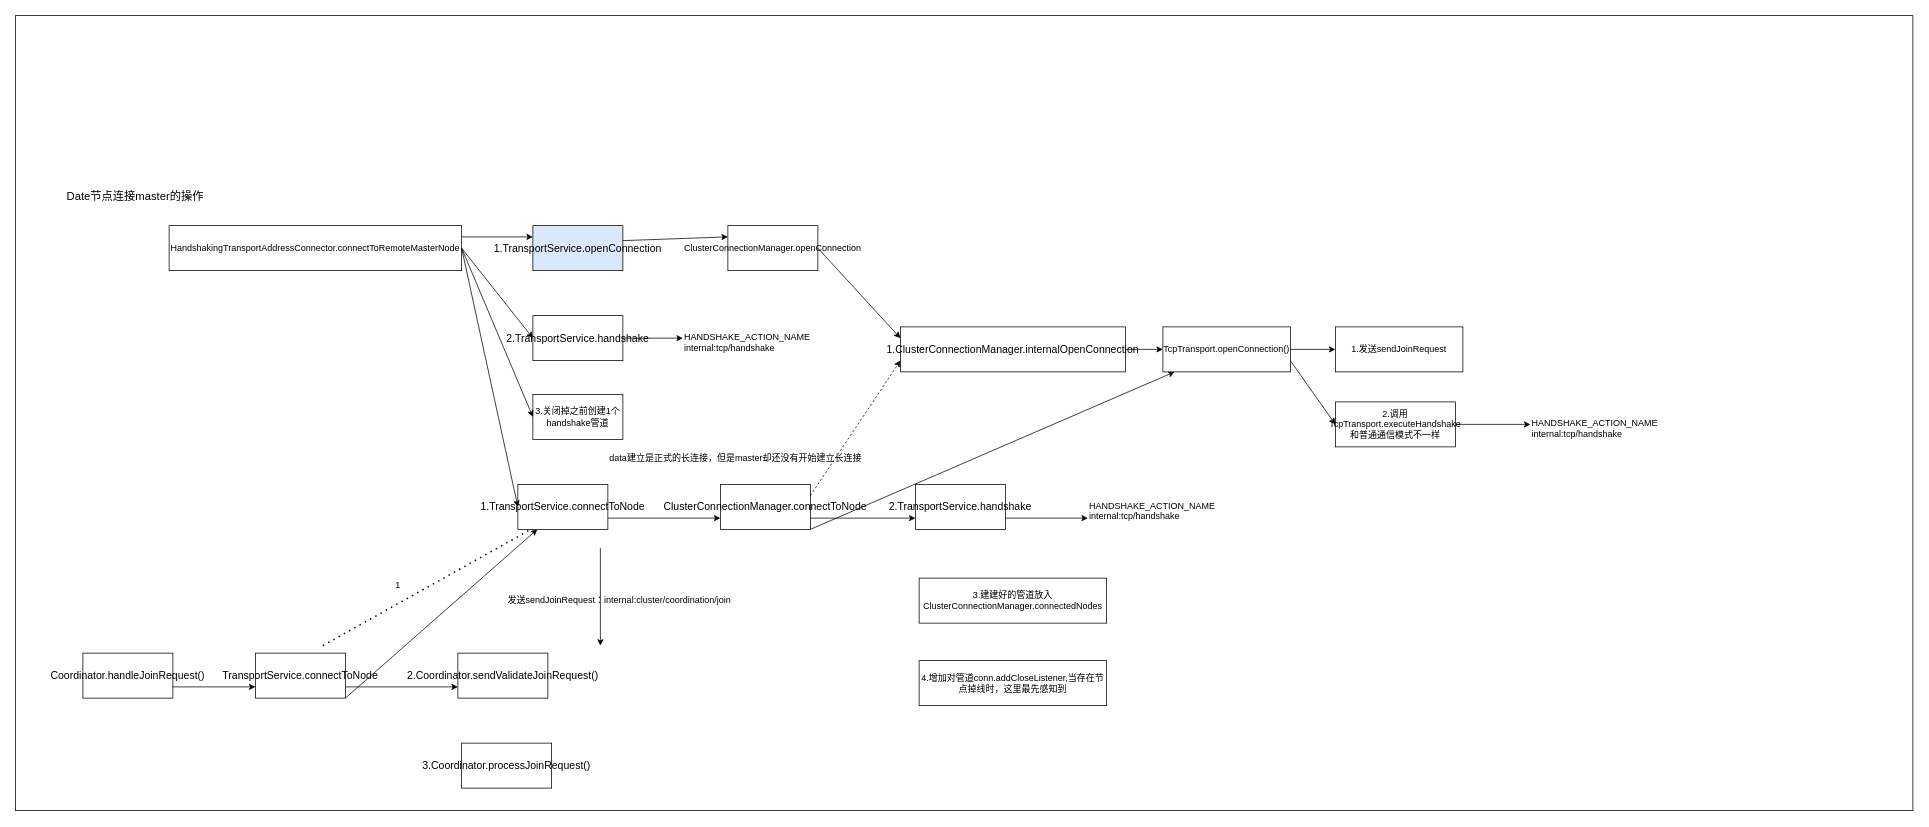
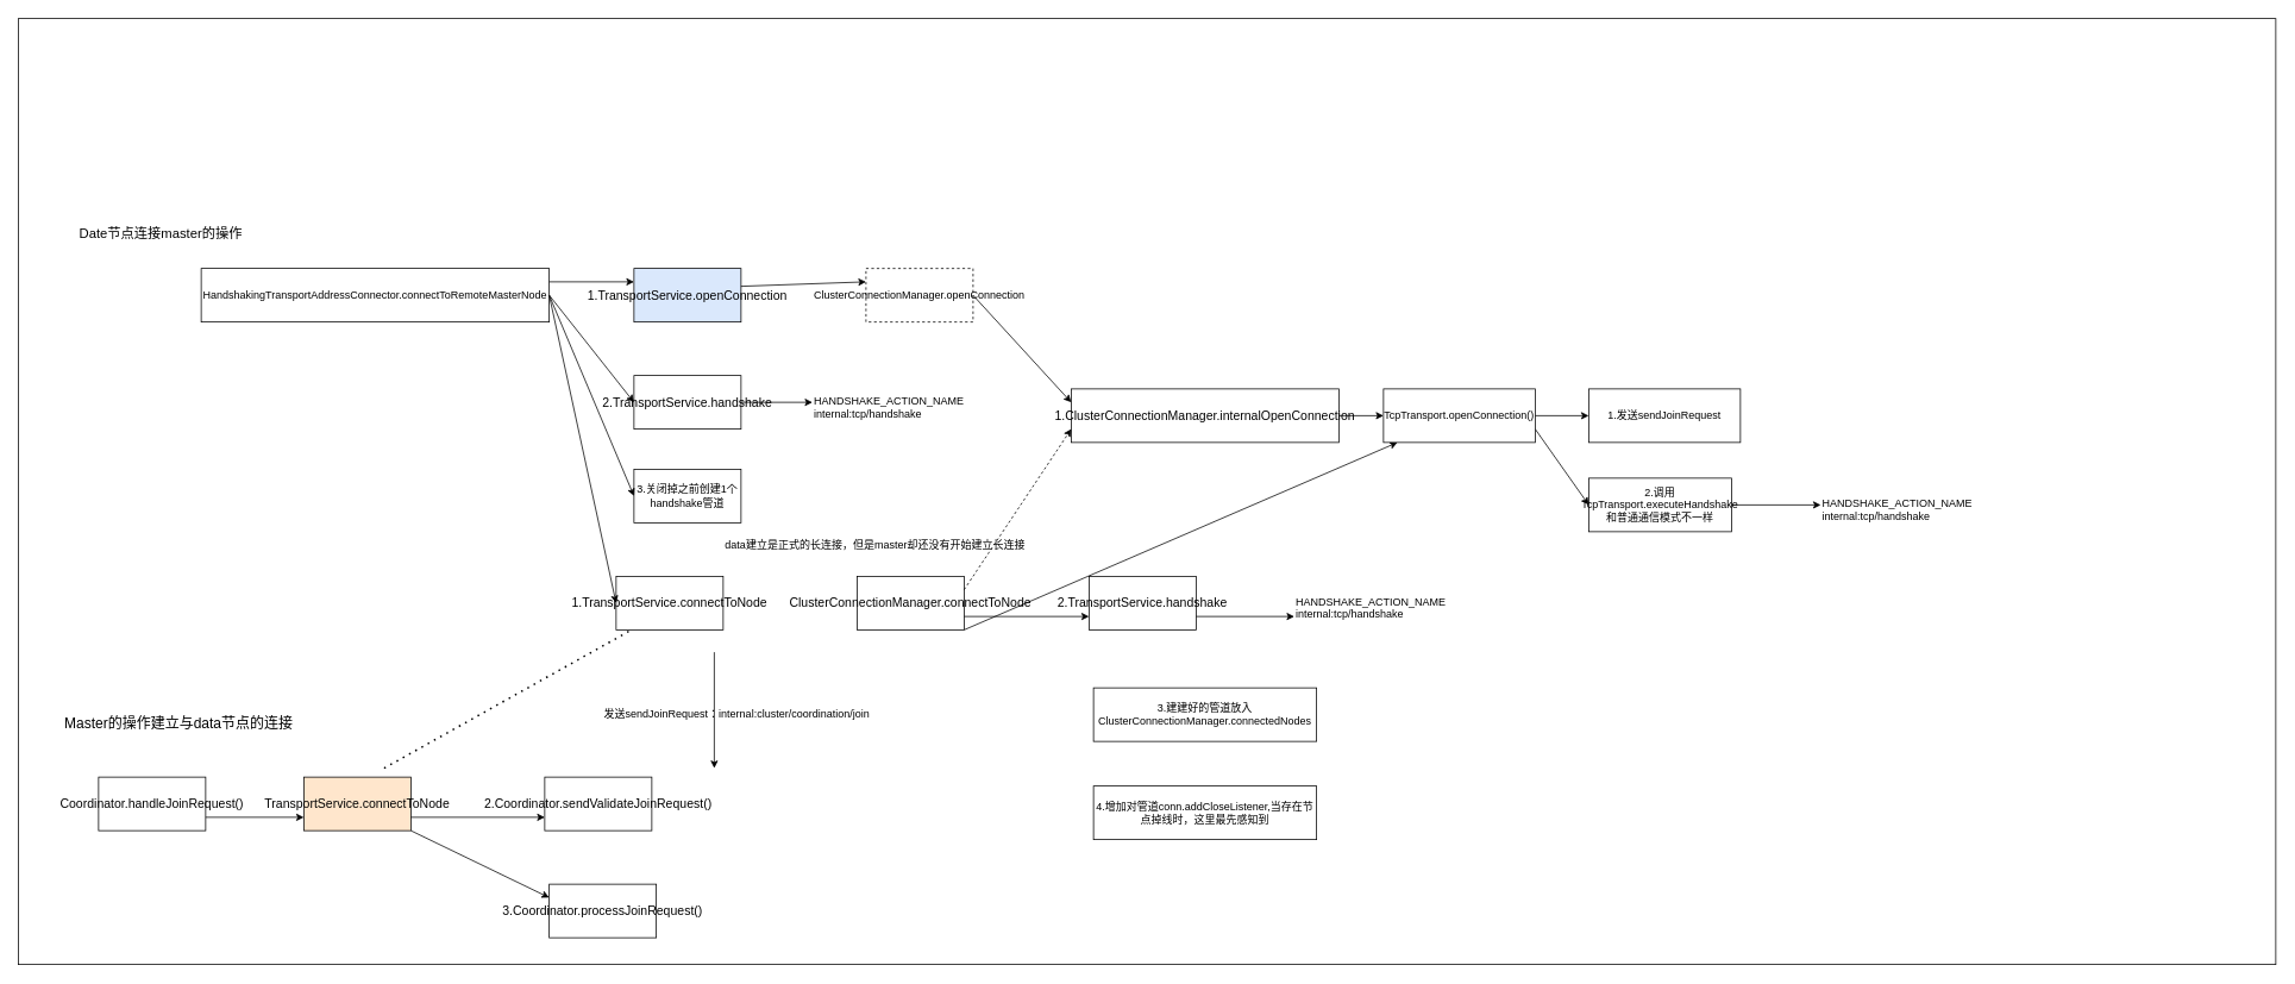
  <mxCell id="0" />
  <mxCell id="1" parent="0" />
  <mxCell id="2" value="" style="rounded=0;whiteSpace=wrap;html=1;" parent="1" vertex="1"><mxGeometry x="20" y="20" width="2530" height="1060" as="geometry" /></mxCell>
  <mxCell id="3" value="HandshakingTransportAddressConnector.connectToRemoteMasterNode" style="rounded=0;whiteSpace=wrap;html=1;" parent="1" vertex="1"><mxGeometry x="225" y="300" width="390" height="60" as="geometry" /></mxCell>
  <mxCell id="4" value="&lt;font style=&quot;font-size: 14px&quot;&gt;1.TransportService.openConnection&lt;/font&gt;" style="rounded=0;whiteSpace=wrap;html=1;fillColor=#dae8fc;" parent="1" vertex="1"><mxGeometry x="710" y="300" width="120" height="60" as="geometry" /></mxCell>
- <mxCell id="5" value="ClusterConnectionManager.openConnection" style="rounded=0;whiteSpace=wrap;html=1;" parent="1" vertex="1"><mxGeometry x="970" y="300" width="120" height="60" as="geometry" /></mxCell>
+ <mxCell id="5" value="ClusterConnectionManager.openConnection" style="rounded=0;whiteSpace=wrap;html=1;dashed=1;" parent="1" vertex="1"><mxGeometry x="970" y="300" width="120" height="60" as="geometry" /></mxCell>
  <mxCell id="6" value="&lt;font style=&quot;font-size: 14px&quot;&gt;1.ClusterConnectionManager.internalOpenConnection&lt;/font&gt;" style="rounded=0;whiteSpace=wrap;html=1;" parent="1" vertex="1"><mxGeometry x="1200" y="435" width="300" height="60" as="geometry" /></mxCell>
  <mxCell id="7" value="&lt;font style=&quot;font-size: 14px&quot;&gt;2.TransportService.handshake&lt;/font&gt;" style="rounded=0;whiteSpace=wrap;html=1;" parent="1" vertex="1"><mxGeometry x="710" y="420" width="120" height="60" as="geometry" /></mxCell>
  <mxCell id="8" value="1.发送sendJoinRequest" style="rounded=0;whiteSpace=wrap;html=1;" parent="1" vertex="1"><mxGeometry x="1780" y="435" width="170" height="60" as="geometry" /></mxCell>
  <mxCell id="9" value="2.调用TcpTransport.executeHandshake&lt;br&gt;和普通通信模式不一样" style="rounded=0;whiteSpace=wrap;html=1;" parent="1" vertex="1"><mxGeometry x="1780" y="535" width="160" height="60" as="geometry" /></mxCell>
  <mxCell id="10" value="" style="endArrow=classic;html=1;exitX=1;exitY=0.5;exitDx=0;exitDy=0;entryX=0;entryY=0.5;entryDx=0;entryDy=0;" parent="1" source="6" target="31" edge="1"><mxGeometry width="50" height="50" relative="1" as="geometry"><mxPoint x="1210" y="200" as="sourcePoint" /><mxPoint x="1260" y="150" as="targetPoint" /></mxGeometry></mxCell>
  <mxCell id="11" value="" style="endArrow=classic;html=1;exitX=1;exitY=0.75;exitDx=0;exitDy=0;entryX=0;entryY=0.5;entryDx=0;entryDy=0;" parent="1" source="31" target="9" edge="1"><mxGeometry width="50" height="50" relative="1" as="geometry"><mxPoint x="1270" y="341" as="sourcePoint" /><mxPoint x="1360" y="341" as="targetPoint" /></mxGeometry></mxCell>
  <mxCell id="12" value="HANDSHAKE_ACTION_NAME&lt;br&gt;internal:tcp/handshake" style="text;whiteSpace=wrap;html=1;" parent="1" vertex="1"><mxGeometry x="910" y="435" width="190" height="30" as="geometry" /></mxCell>
  <mxCell id="13" value="" style="endArrow=classic;html=1;entryX=0;entryY=0.25;entryDx=0;entryDy=0;" parent="1" target="4" edge="1"><mxGeometry width="50" height="50" relative="1" as="geometry"><mxPoint x="615" y="315" as="sourcePoint" /><mxPoint x="590" y="240" as="targetPoint" /></mxGeometry></mxCell>
  <mxCell id="14" value="" style="endArrow=classic;html=1;exitX=1;exitY=0.5;exitDx=0;exitDy=0;entryX=0;entryY=0.5;entryDx=0;entryDy=0;" parent="1" source="3" target="7" edge="1"><mxGeometry width="50" height="50" relative="1" as="geometry"><mxPoint x="500" y="340" as="sourcePoint" /><mxPoint x="720" y="340" as="targetPoint" /></mxGeometry></mxCell>
  <mxCell id="15" value="" style="endArrow=classic;html=1;exitX=1;exitY=0.5;exitDx=0;exitDy=0;entryX=0;entryY=0.5;entryDx=0;entryDy=0;" parent="1" source="7" target="12" edge="1"><mxGeometry width="50" height="50" relative="1" as="geometry"><mxPoint x="500" y="355" as="sourcePoint" /><mxPoint x="720" y="460" as="targetPoint" /></mxGeometry></mxCell>
  <mxCell id="16" value="" style="endArrow=classic;html=1;entryX=0;entryY=0.25;entryDx=0;entryDy=0;" parent="1" target="5" edge="1"><mxGeometry width="50" height="50" relative="1" as="geometry"><mxPoint x="830" y="320" as="sourcePoint" /><mxPoint x="968" y="320" as="targetPoint" /></mxGeometry></mxCell>
  <mxCell id="17" value="" style="endArrow=classic;html=1;exitX=1;exitY=0.5;exitDx=0;exitDy=0;entryX=0;entryY=0.25;entryDx=0;entryDy=0;" parent="1" source="5" target="6" edge="1"><mxGeometry width="50" height="50" relative="1" as="geometry"><mxPoint x="840" y="340" as="sourcePoint" /><mxPoint x="980" y="340" as="targetPoint" /></mxGeometry></mxCell>
  <mxCell id="18" value="HANDSHAKE_ACTION_NAME&lt;br&gt;internal:tcp/handshake" style="text;whiteSpace=wrap;html=1;" parent="1" vertex="1"><mxGeometry x="2040" y="550" width="190" height="30" as="geometry" /></mxCell>
  <mxCell id="19" value="" style="endArrow=classic;html=1;exitX=1;exitY=0.5;exitDx=0;exitDy=0;entryX=0;entryY=0.5;entryDx=0;entryDy=0;" parent="1" source="9" target="18" edge="1"><mxGeometry width="50" height="50" relative="1" as="geometry"><mxPoint x="1660" y="490" as="sourcePoint" /><mxPoint x="1790" y="575" as="targetPoint" /></mxGeometry></mxCell>
  <mxCell id="20" value="&lt;font style=&quot;font-size: 14px&quot;&gt;1.TransportService.connectToNode&lt;/font&gt;" style="rounded=0;whiteSpace=wrap;html=1;" parent="1" vertex="1"><mxGeometry x="690" y="645" width="120" height="60" as="geometry" /></mxCell>
  <mxCell id="21" value="&lt;font style=&quot;font-size: 14px&quot;&gt;ClusterConnectionManager.connectToNode&lt;/font&gt;" style="rounded=0;whiteSpace=wrap;html=1;" parent="1" vertex="1"><mxGeometry x="960" y="645" width="120" height="60" as="geometry" /></mxCell>
  <mxCell id="22" value="3.关闭掉之前创建1个handshake管道" style="rounded=0;whiteSpace=wrap;html=1;" parent="1" vertex="1"><mxGeometry x="710" y="525" width="120" height="60" as="geometry" /></mxCell>
  <mxCell id="23" value="" style="endArrow=classic;html=1;exitX=1;exitY=0.25;exitDx=0;exitDy=0;entryX=0;entryY=0.75;entryDx=0;entryDy=0;dashed=1;" parent="1" source="21" target="6" edge="1"><mxGeometry width="50" height="50" relative="1" as="geometry"><mxPoint x="1100" y="340" as="sourcePoint" /><mxPoint x="1210" y="475" as="targetPoint" /></mxGeometry></mxCell>
  <mxCell id="24" value="" style="endArrow=classic;html=1;entryX=0;entryY=0.5;entryDx=0;entryDy=0;exitX=1;exitY=0.5;exitDx=0;exitDy=0;" parent="1" source="3" target="22" edge="1"><mxGeometry width="50" height="50" relative="1" as="geometry"><mxPoint x="590" y="330" as="sourcePoint" /><mxPoint x="720" y="460" as="targetPoint" /></mxGeometry></mxCell>
  <mxCell id="25" value="" style="endArrow=classic;html=1;entryX=0;entryY=0.5;entryDx=0;entryDy=0;exitX=1;exitY=0.5;exitDx=0;exitDy=0;" parent="1" source="3" target="20" edge="1"><mxGeometry width="50" height="50" relative="1" as="geometry"><mxPoint x="600" y="340" as="sourcePoint" /><mxPoint x="720" y="565" as="targetPoint" /></mxGeometry></mxCell>
- <mxCell id="26" value="" style="endArrow=classic;html=1;entryX=0;entryY=0.75;entryDx=0;entryDy=0;exitX=1;exitY=0.75;exitDx=0;exitDy=0;" parent="1" source="20" target="21" edge="1"><mxGeometry width="50" height="50" relative="1" as="geometry"><mxPoint x="600" y="340" as="sourcePoint" /><mxPoint x="720" y="685" as="targetPoint" /></mxGeometry></mxCell>
  <mxCell id="27" value="&lt;span style=&quot;text-align: left&quot;&gt;3.建建好的管道放入&lt;/span&gt;&lt;span&gt;ClusterConnectionManager.&lt;/span&gt;&lt;span style=&quot;text-align: left&quot;&gt;connectedNodes&lt;/span&gt;" style="rounded=0;whiteSpace=wrap;html=1;" parent="1" vertex="1"><mxGeometry x="1225" y="770" width="250" height="60" as="geometry" /></mxCell>
  <mxCell id="28" value="" style="endArrow=classic;html=1;exitX=1;exitY=1;exitDx=0;exitDy=0;" parent="1" source="21" target="31" edge="1"><mxGeometry width="50" height="50" relative="1" as="geometry"><mxPoint x="1090" y="685" as="sourcePoint" /><mxPoint x="1210" y="475" as="targetPoint" /></mxGeometry></mxCell>
  <mxCell id="29" value="&lt;font style=&quot;font-size: 15px&quot;&gt;Date节点连接master的操作&lt;/font&gt;" style="text;html=1;strokeColor=none;fillColor=none;align=center;verticalAlign=middle;whiteSpace=wrap;rounded=0;" parent="1" vertex="1"><mxGeometry x="70" y="250" width="220" height="20" as="geometry" /></mxCell>
  <mxCell id="30" value="data建立是正式的长连接，但是master却还没有开始建立长连接" style="text;html=1;align=center;verticalAlign=middle;resizable=0;points=[];autosize=1;" parent="1" vertex="1"><mxGeometry x="805" y="600" width="350" height="20" as="geometry" /></mxCell>
  <mxCell id="31" value="TcpTransport.openConnection()" style="rounded=0;whiteSpace=wrap;html=1;" parent="1" vertex="1"><mxGeometry x="1550" y="435" width="170" height="60" as="geometry" /></mxCell>
  <mxCell id="32" value="" style="endArrow=classic;html=1;exitX=1;exitY=0.5;exitDx=0;exitDy=0;entryX=0;entryY=0.5;entryDx=0;entryDy=0;" parent="1" source="31" target="8" edge="1"><mxGeometry width="50" height="50" relative="1" as="geometry"><mxPoint x="1730" y="490" as="sourcePoint" /><mxPoint x="1870" y="576" as="targetPoint" /></mxGeometry></mxCell>
  <mxCell id="33" value="&lt;font style=&quot;font-size: 14px&quot;&gt;2.TransportService.handshake&lt;/font&gt;" style="rounded=0;whiteSpace=wrap;html=1;" parent="1" vertex="1"><mxGeometry x="1220" y="645" width="120" height="60" as="geometry" /></mxCell>
  <mxCell id="34" value="HANDSHAKE_ACTION_NAME&lt;br&gt;internal:tcp/handshake" style="text;whiteSpace=wrap;html=1;" parent="1" vertex="1"><mxGeometry x="1450" y="660" width="190" height="30" as="geometry" /></mxCell>
  <mxCell id="35" value="" style="endArrow=classic;html=1;exitX=1;exitY=0.75;exitDx=0;exitDy=0;entryX=0;entryY=1;entryDx=0;entryDy=0;" parent="1" source="33" target="34" edge="1"><mxGeometry width="50" height="50" relative="1" as="geometry"><mxPoint x="840" y="460" as="sourcePoint" /><mxPoint x="920" y="460" as="targetPoint" /></mxGeometry></mxCell>
  <mxCell id="36" value="" style="endArrow=classic;html=1;exitX=1;exitY=0.75;exitDx=0;exitDy=0;entryX=0;entryY=0.75;entryDx=0;entryDy=0;" parent="1" source="21" target="33" edge="1"><mxGeometry width="50" height="50" relative="1" as="geometry"><mxPoint x="1090" y="685" as="sourcePoint" /><mxPoint x="1235" y="810" as="targetPoint" /></mxGeometry></mxCell>
  <mxCell id="37" value="" style="endArrow=classic;html=1;" parent="1" edge="1"><mxGeometry width="50" height="50" relative="1" as="geometry"><mxPoint x="800" y="730" as="sourcePoint" /><mxPoint x="800" y="860" as="targetPoint" /></mxGeometry></mxCell>
  <mxCell id="38" value="发送sendJoinRequest：internal:cluster/coordination/join" style="text;html=1;align=center;verticalAlign=middle;resizable=0;points=[];autosize=1;" parent="1" vertex="1"><mxGeometry x="670" y="790" width="310" height="20" as="geometry" /></mxCell>
  <mxCell id="39" value="&lt;font style=&quot;font-size: 14px&quot;&gt;Coordinator.handleJoinRequest()&lt;/font&gt;" style="rounded=0;whiteSpace=wrap;html=1;" parent="1" vertex="1"><mxGeometry x="110" y="870" width="120" height="60" as="geometry" /></mxCell>
- <mxCell id="40" value="&lt;font style=&quot;font-size: 14px&quot;&gt;TransportService.connectToNode&lt;/font&gt;" style="rounded=0;whiteSpace=wrap;html=1;" parent="1" vertex="1"><mxGeometry x="340" y="870" width="120" height="60" as="geometry" /></mxCell>
+ <mxCell id="40" value="&lt;font style=&quot;font-size: 14px&quot;&gt;TransportService.connectToNode&lt;/font&gt;" style="rounded=0;whiteSpace=wrap;html=1;fillColor=#ffe6cc;" parent="1" vertex="1"><mxGeometry x="340" y="870" width="120" height="60" as="geometry" /></mxCell>
  <mxCell id="41" value="" style="endArrow=none;dashed=1;html=1;dashPattern=1 3;strokeWidth=2;entryX=0.127;entryY=1.019;entryDx=0;entryDy=0;entryPerimeter=0;" parent="1" target="20" edge="1"><mxGeometry width="50" height="50" relative="1" as="geometry"><mxPoint x="430" y="860" as="sourcePoint" /><mxPoint x="410" y="770" as="targetPoint" /></mxGeometry></mxCell>
- <mxCell id="42" value="1" style="text;html=1;align=center;verticalAlign=middle;resizable=0;points=[];autosize=1;" parent="1" vertex="1"><mxGeometry x="520" y="770" width="20" height="20" as="geometry" /></mxCell>
  <mxCell id="43" value="&lt;span style=&quot;font-size: 14px&quot;&gt;2.Coordinator.sendValidateJoinRequest()&lt;/span&gt;" style="rounded=0;whiteSpace=wrap;html=1;" parent="1" vertex="1"><mxGeometry x="610" y="870" width="120" height="60" as="geometry" /></mxCell>
  <mxCell id="44" value="&lt;span style=&quot;font-size: 14px&quot;&gt;3.Coordinator.processJoinRequest()&lt;/span&gt;" style="rounded=0;whiteSpace=wrap;html=1;" parent="1" vertex="1"><mxGeometry x="615" y="990" width="120" height="60" as="geometry" /></mxCell>
  <mxCell id="45" value="" style="endArrow=classic;html=1;entryX=0;entryY=0.75;entryDx=0;entryDy=0;exitX=1;exitY=0.75;exitDx=0;exitDy=0;" parent="1" source="39" target="40" edge="1"><mxGeometry width="50" height="50" relative="1" as="geometry"><mxPoint x="180" y="1400" as="sourcePoint" /><mxPoint x="230" y="1350" as="targetPoint" /></mxGeometry></mxCell>
  <mxCell id="46" value="" style="endArrow=classic;html=1;entryX=0;entryY=0.75;entryDx=0;entryDy=0;" parent="1" target="43" edge="1"><mxGeometry width="50" height="50" relative="1" as="geometry"><mxPoint x="460" y="915" as="sourcePoint" /><mxPoint x="350" y="925" as="targetPoint" /></mxGeometry></mxCell>
- <mxCell id="47" value="" style="endArrow=classic;html=1;exitX=1;exitY=1;exitDx=0;exitDy=0;" parent="1" source="40" target="20" edge="1"><mxGeometry width="50" height="50" relative="1" as="geometry"><mxPoint x="470" y="925" as="sourcePoint" /><mxPoint x="620" y="925" as="targetPoint" /></mxGeometry></mxCell>
+ <mxCell id="47" value="" style="endArrow=classic;html=1;entryX=0;entryY=0.25;entryDx=0;entryDy=0;exitX=1;exitY=1;exitDx=0;exitDy=0;" parent="1" source="40" target="44" edge="1"><mxGeometry width="50" height="50" relative="1" as="geometry"><mxPoint x="470" y="925" as="sourcePoint" /><mxPoint x="620" y="925" as="targetPoint" /></mxGeometry></mxCell>
+ <mxCell id="48" value="&lt;font style=&quot;font-size: 16px&quot;&gt;Master的操作建立与data节点的连接&lt;/font&gt;" style="text;html=1;strokeColor=none;fillColor=none;align=center;verticalAlign=middle;whiteSpace=wrap;rounded=0;" parent="1" vertex="1"><mxGeometry x="70" y="800" width="260" height="20" as="geometry" /></mxCell>
  <mxCell id="49" value="&lt;span style=&quot;text-align: left&quot;&gt;4.增加对管道conn.addCloseListener,当存在节点掉线时，这里最先感知到&lt;br&gt;&lt;/span&gt;" style="rounded=0;whiteSpace=wrap;html=1;" vertex="1" parent="1"><mxGeometry x="1225" y="880" width="250" height="60" as="geometry" /></mxCell>
